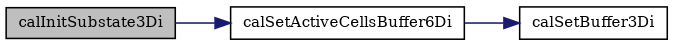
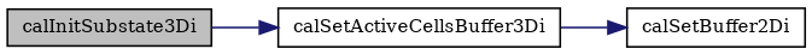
  digraph {
    fontname="DejaVu Serif"
    rankdir=LR
    node [color=black fillcolor=white fontname="DejaVu Serif" fontsize=10 shape=record style=filled]
    edge [color=midnightblue fontname="DejaVu Serif" fontsize=10 labelfontname=Helvetica labelfontsize=10 style=solid]
    n1 [fillcolor=grey75 fontcolor=black height=0.2 label=calInitSubstate3Di width=0.4]
-   n2 [height=0.2 label=calSetActiveCellsBuffer6Di width=0.4]
-   n3 [height=0.2 label=calSetBuffer3Di width=0.4]
+   n2 [height=0.2 label=calSetActiveCellsBuffer3Di width=0.4]
+   n3 [height=0.2 label=calSetBuffer2Di width=0.4]
    n1 -> n2
    n2 -> n3
  }
